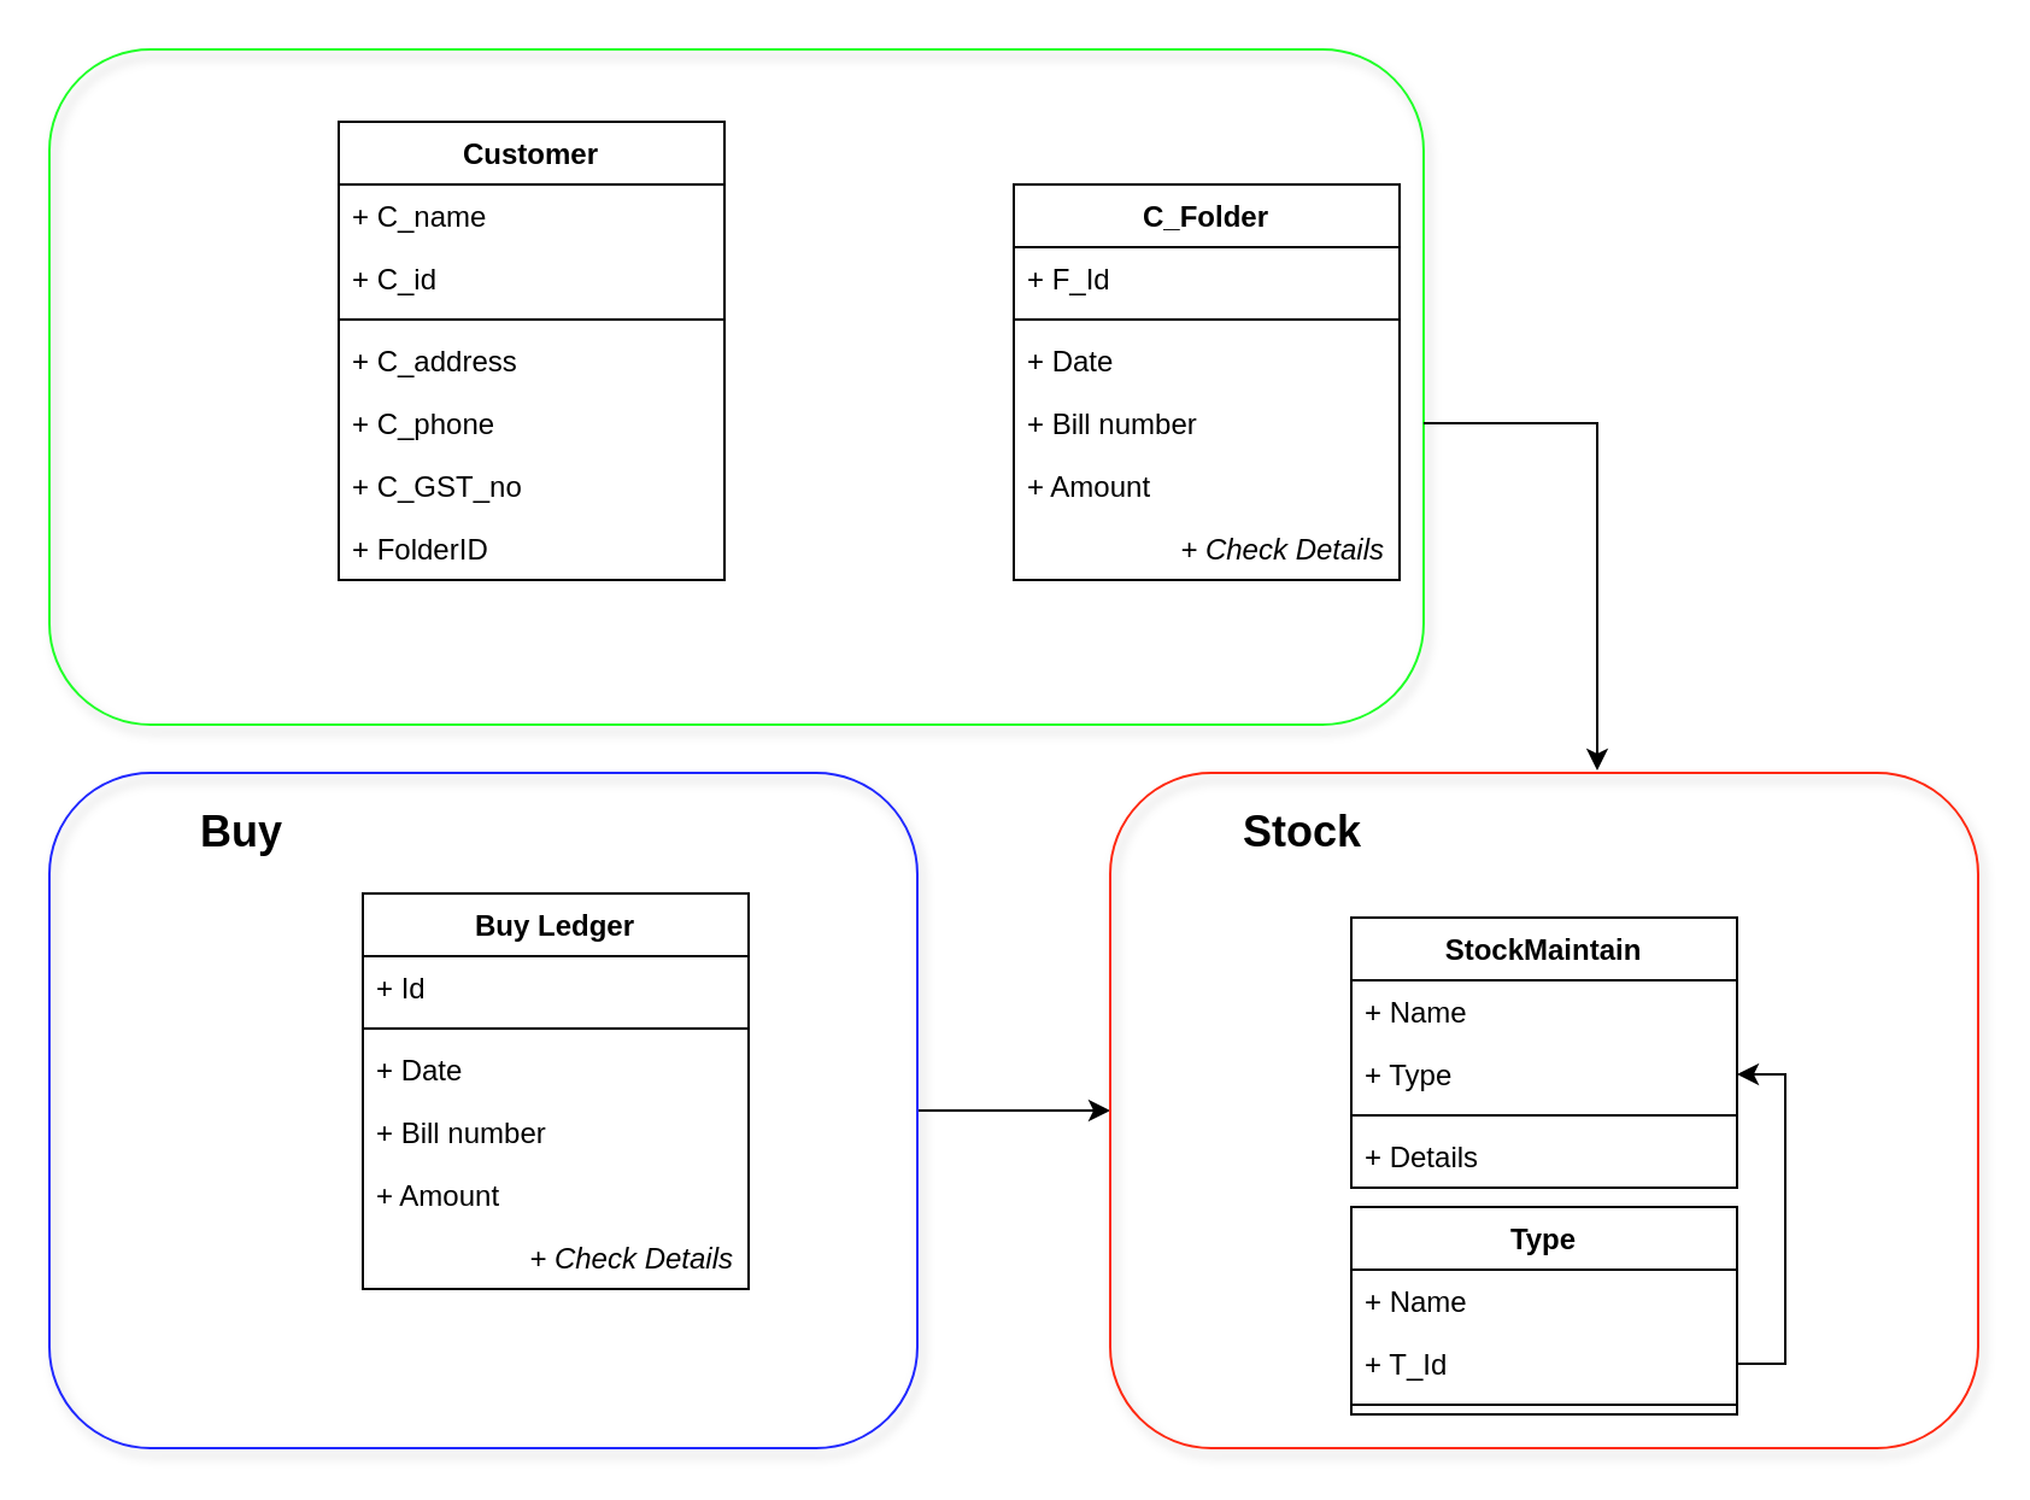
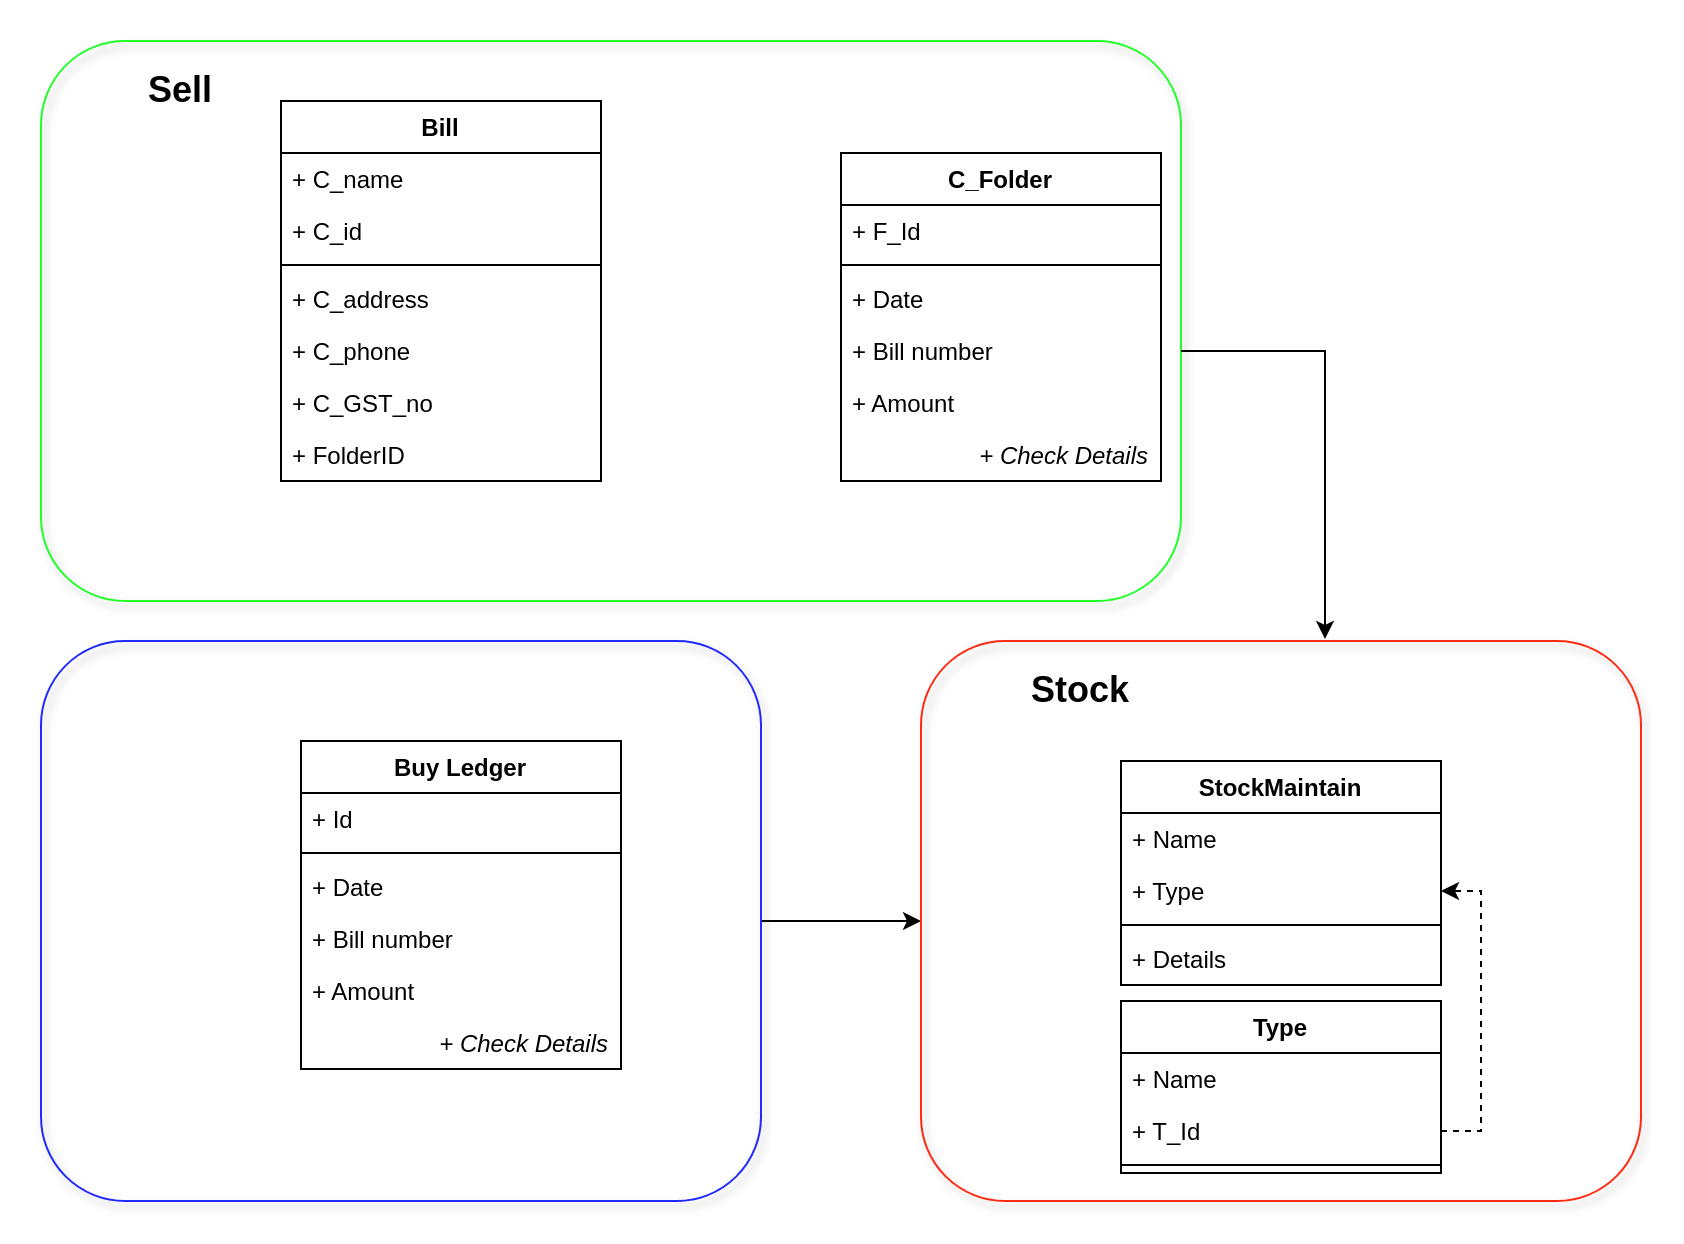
  <mxCell id="0" />
  <mxCell id="1" parent="0" />
  <mxCell id="2" value="" style="rounded=1;whiteSpace=wrap;html=1;sketch=0;fillColor=none;strokeColor=#21FF29;shadow=1;" vertex="1" parent="1"><mxGeometry x="20" y="20" width="570" height="280" as="geometry" /></mxCell>
- <mxCell id="3" value="Customer" style="swimlane;fontStyle=1;align=center;verticalAlign=top;childLayout=stackLayout;horizontal=1;startSize=26;horizontalStack=0;resizeParent=1;resizeParentMax=0;resizeLast=0;collapsible=1;marginBottom=0;" vertex="1" parent="1"><mxGeometry x="140" y="50" width="160" height="190" as="geometry" /></mxCell>
+ <mxCell id="3" value="Bill" style="swimlane;fontStyle=1;align=center;verticalAlign=top;childLayout=stackLayout;horizontal=1;startSize=26;horizontalStack=0;resizeParent=1;resizeParentMax=0;resizeLast=0;collapsible=1;marginBottom=0;" vertex="1" parent="1"><mxGeometry x="140" y="50" width="160" height="190" as="geometry" /></mxCell>
  <mxCell id="4" value="+ C_name" style="text;strokeColor=none;fillColor=none;align=left;verticalAlign=top;spacingLeft=4;spacingRight=4;overflow=hidden;rotatable=0;points=[[0,0.5],[1,0.5]];portConstraint=eastwest;" vertex="1" parent="3"><mxGeometry y="26" width="160" height="26" as="geometry" /></mxCell>
  <mxCell id="5" value="+ C_id" style="text;strokeColor=none;fillColor=none;align=left;verticalAlign=top;spacingLeft=4;spacingRight=4;overflow=hidden;rotatable=0;points=[[0,0.5],[1,0.5]];portConstraint=eastwest;" vertex="1" parent="3"><mxGeometry y="52" width="160" height="26" as="geometry" /></mxCell>
  <mxCell id="6" value="" style="line;strokeWidth=1;fillColor=none;align=left;verticalAlign=middle;spacingTop=-1;spacingLeft=3;spacingRight=3;rotatable=0;labelPosition=right;points=[];portConstraint=eastwest;strokeColor=inherit;" vertex="1" parent="3"><mxGeometry y="78" width="160" height="8" as="geometry" /></mxCell>
  <mxCell id="7" value="+ C_address" style="text;strokeColor=none;fillColor=none;align=left;verticalAlign=top;spacingLeft=4;spacingRight=4;overflow=hidden;rotatable=0;points=[[0,0.5],[1,0.5]];portConstraint=eastwest;" vertex="1" parent="3"><mxGeometry y="86" width="160" height="26" as="geometry" /></mxCell>
  <mxCell id="8" value="+ C_phone" style="text;strokeColor=none;fillColor=none;align=left;verticalAlign=top;spacingLeft=4;spacingRight=4;overflow=hidden;rotatable=0;points=[[0,0.5],[1,0.5]];portConstraint=eastwest;" vertex="1" parent="3"><mxGeometry y="112" width="160" height="26" as="geometry" /></mxCell>
  <mxCell id="9" value="+ C_GST_no" style="text;strokeColor=none;fillColor=none;align=left;verticalAlign=top;spacingLeft=4;spacingRight=4;overflow=hidden;rotatable=0;points=[[0,0.5],[1,0.5]];portConstraint=eastwest;" vertex="1" parent="3"><mxGeometry y="138" width="160" height="26" as="geometry" /></mxCell>
  <mxCell id="10" value="+ FolderID" style="text;strokeColor=none;fillColor=none;align=left;verticalAlign=top;spacingLeft=4;spacingRight=4;overflow=hidden;rotatable=0;points=[[0,0.5],[1,0.5]];portConstraint=eastwest;" vertex="1" parent="3"><mxGeometry y="164" width="160" height="26" as="geometry" /></mxCell>
  <mxCell id="11" value="C_Folder" style="swimlane;fontStyle=1;align=center;verticalAlign=top;childLayout=stackLayout;horizontal=1;startSize=26;horizontalStack=0;resizeParent=1;resizeParentMax=0;resizeLast=0;collapsible=1;marginBottom=0;" vertex="1" parent="1"><mxGeometry x="420" y="76" width="160" height="164" as="geometry" /></mxCell>
  <mxCell id="12" value="+ F_Id" style="text;strokeColor=none;fillColor=none;align=left;verticalAlign=top;spacingLeft=4;spacingRight=4;overflow=hidden;rotatable=0;points=[[0,0.5],[1,0.5]];portConstraint=eastwest;" vertex="1" parent="11"><mxGeometry y="26" width="160" height="26" as="geometry" /></mxCell>
  <mxCell id="13" value="" style="line;strokeWidth=1;fillColor=none;align=left;verticalAlign=middle;spacingTop=-1;spacingLeft=3;spacingRight=3;rotatable=0;labelPosition=right;points=[];portConstraint=eastwest;strokeColor=inherit;" vertex="1" parent="11"><mxGeometry y="52" width="160" height="8" as="geometry" /></mxCell>
  <mxCell id="14" value="+ Date" style="text;strokeColor=none;fillColor=none;align=left;verticalAlign=top;spacingLeft=4;spacingRight=4;overflow=hidden;rotatable=0;points=[[0,0.5],[1,0.5]];portConstraint=eastwest;" vertex="1" parent="11"><mxGeometry y="60" width="160" height="26" as="geometry" /></mxCell>
  <mxCell id="15" value="+ Bill number" style="text;strokeColor=none;fillColor=none;align=left;verticalAlign=top;spacingLeft=4;spacingRight=4;overflow=hidden;rotatable=0;points=[[0,0.5],[1,0.5]];portConstraint=eastwest;" vertex="1" parent="11"><mxGeometry y="86" width="160" height="26" as="geometry" /></mxCell>
  <mxCell id="16" value="+ Amount" style="text;strokeColor=none;fillColor=none;align=left;verticalAlign=top;spacingLeft=4;spacingRight=4;overflow=hidden;rotatable=0;points=[[0,0.5],[1,0.5]];portConstraint=eastwest;" vertex="1" parent="11"><mxGeometry y="112" width="160" height="26" as="geometry" /></mxCell>
  <mxCell id="17" value="+ Check Details" style="text;strokeColor=none;fillColor=none;align=right;verticalAlign=top;spacingLeft=4;spacingRight=4;overflow=hidden;rotatable=0;points=[[0,0.5],[1,0.5]];portConstraint=eastwest;sketch=0;fontStyle=2" vertex="1" parent="11"><mxGeometry y="138" width="160" height="26" as="geometry" /></mxCell>
+ <mxCell id="18" value="Sell" style="text;html=1;strokeColor=none;fillColor=none;align=center;verticalAlign=middle;whiteSpace=wrap;rounded=0;sketch=0;fontStyle=1;fontSize=18;" vertex="1" parent="1"><mxGeometry x="40" y="20" width="100" height="50" as="geometry" /></mxCell>
  <mxCell id="19" style="edgeStyle=orthogonalEdgeStyle;rounded=0;orthogonalLoop=1;jettySize=auto;html=1;entryX=0;entryY=0.5;entryDx=0;entryDy=0;fontSize=18;" edge="1" parent="1" source="20" target="29"><mxGeometry relative="1" as="geometry" /></mxCell>
  <mxCell id="20" value="" style="rounded=1;whiteSpace=wrap;html=1;sketch=0;fillColor=none;strokeColor=#2129FF;shadow=1;" vertex="1" parent="1"><mxGeometry x="20" y="320" width="360" height="280" as="geometry" /></mxCell>
- <mxCell id="21" value="Buy" style="text;html=1;strokeColor=none;fillColor=none;align=center;verticalAlign=middle;whiteSpace=wrap;rounded=0;sketch=0;fontStyle=1;fontSize=18;" vertex="1" parent="1"><mxGeometry x="50" y="320" width="100" height="50" as="geometry" /></mxCell>
  <mxCell id="22" value="Buy Ledger" style="swimlane;fontStyle=1;align=center;verticalAlign=top;childLayout=stackLayout;horizontal=1;startSize=26;horizontalStack=0;resizeParent=1;resizeParentMax=0;resizeLast=0;collapsible=1;marginBottom=0;" vertex="1" parent="1"><mxGeometry x="150" y="370" width="160" height="164" as="geometry" /></mxCell>
  <mxCell id="23" value="+ Id" style="text;strokeColor=none;fillColor=none;align=left;verticalAlign=top;spacingLeft=4;spacingRight=4;overflow=hidden;rotatable=0;points=[[0,0.5],[1,0.5]];portConstraint=eastwest;" vertex="1" parent="22"><mxGeometry y="26" width="160" height="26" as="geometry" /></mxCell>
  <mxCell id="24" value="" style="line;strokeWidth=1;fillColor=none;align=left;verticalAlign=middle;spacingTop=-1;spacingLeft=3;spacingRight=3;rotatable=0;labelPosition=right;points=[];portConstraint=eastwest;strokeColor=inherit;" vertex="1" parent="22"><mxGeometry y="52" width="160" height="8" as="geometry" /></mxCell>
  <mxCell id="25" value="+ Date" style="text;strokeColor=none;fillColor=none;align=left;verticalAlign=top;spacingLeft=4;spacingRight=4;overflow=hidden;rotatable=0;points=[[0,0.5],[1,0.5]];portConstraint=eastwest;" vertex="1" parent="22"><mxGeometry y="60" width="160" height="26" as="geometry" /></mxCell>
  <mxCell id="26" value="+ Bill number" style="text;strokeColor=none;fillColor=none;align=left;verticalAlign=top;spacingLeft=4;spacingRight=4;overflow=hidden;rotatable=0;points=[[0,0.5],[1,0.5]];portConstraint=eastwest;" vertex="1" parent="22"><mxGeometry y="86" width="160" height="26" as="geometry" /></mxCell>
  <mxCell id="27" value="+ Amount" style="text;strokeColor=none;fillColor=none;align=left;verticalAlign=top;spacingLeft=4;spacingRight=4;overflow=hidden;rotatable=0;points=[[0,0.5],[1,0.5]];portConstraint=eastwest;" vertex="1" parent="22"><mxGeometry y="112" width="160" height="26" as="geometry" /></mxCell>
  <mxCell id="28" value="+ Check Details" style="text;strokeColor=none;fillColor=none;align=right;verticalAlign=top;spacingLeft=4;spacingRight=4;overflow=hidden;rotatable=0;points=[[0,0.5],[1,0.5]];portConstraint=eastwest;sketch=0;fontStyle=2" vertex="1" parent="22"><mxGeometry y="138" width="160" height="26" as="geometry" /></mxCell>
  <mxCell id="29" value="" style="rounded=1;whiteSpace=wrap;html=1;sketch=0;fillColor=none;strokeColor=#FF2A12;shadow=1;" vertex="1" parent="1"><mxGeometry x="460" y="320" width="360" height="280" as="geometry" /></mxCell>
  <mxCell id="30" value="Stock" style="text;html=1;strokeColor=none;fillColor=none;align=center;verticalAlign=middle;whiteSpace=wrap;rounded=0;sketch=0;fontStyle=1;fontSize=18;" vertex="1" parent="1"><mxGeometry x="490" y="320" width="100" height="50" as="geometry" /></mxCell>
  <mxCell id="31" style="edgeStyle=orthogonalEdgeStyle;rounded=0;orthogonalLoop=1;jettySize=auto;html=1;fontSize=18;" edge="1" parent="1"><mxGeometry relative="1" as="geometry"><mxPoint x="590" y="175" as="sourcePoint" /><mxPoint x="662" y="319" as="targetPoint" /><Array as="points"><mxPoint x="662" y="175" /></Array></mxGeometry></mxCell>
  <mxCell id="32" value="StockMaintain" style="swimlane;fontStyle=1;align=center;verticalAlign=top;childLayout=stackLayout;horizontal=1;startSize=26;horizontalStack=0;resizeParent=1;resizeParentMax=0;resizeLast=0;collapsible=1;marginBottom=0;" vertex="1" parent="1"><mxGeometry x="560" y="380" width="160" height="112" as="geometry" /></mxCell>
  <mxCell id="33" value="+ Name" style="text;strokeColor=none;fillColor=none;align=left;verticalAlign=top;spacingLeft=4;spacingRight=4;overflow=hidden;rotatable=0;points=[[0,0.5],[1,0.5]];portConstraint=eastwest;" vertex="1" parent="32"><mxGeometry y="26" width="160" height="26" as="geometry" /></mxCell>
  <mxCell id="34" value="+ Type" style="text;strokeColor=none;fillColor=none;align=left;verticalAlign=top;spacingLeft=4;spacingRight=4;overflow=hidden;rotatable=0;points=[[0,0.5],[1,0.5]];portConstraint=eastwest;" vertex="1" parent="32"><mxGeometry y="52" width="160" height="26" as="geometry" /></mxCell>
  <mxCell id="35" value="" style="line;strokeWidth=1;fillColor=none;align=left;verticalAlign=middle;spacingTop=-1;spacingLeft=3;spacingRight=3;rotatable=0;labelPosition=right;points=[];portConstraint=eastwest;strokeColor=inherit;" vertex="1" parent="32"><mxGeometry y="78" width="160" height="8" as="geometry" /></mxCell>
  <mxCell id="36" value="+ Details" style="text;strokeColor=none;fillColor=none;align=left;verticalAlign=top;spacingLeft=4;spacingRight=4;overflow=hidden;rotatable=0;points=[[0,0.5],[1,0.5]];portConstraint=eastwest;" vertex="1" parent="32"><mxGeometry y="86" width="160" height="26" as="geometry" /></mxCell>
  <mxCell id="37" value="Type" style="swimlane;fontStyle=1;align=center;verticalAlign=top;childLayout=stackLayout;horizontal=1;startSize=26;horizontalStack=0;resizeParent=1;resizeParentMax=0;resizeLast=0;collapsible=1;marginBottom=0;" vertex="1" parent="1"><mxGeometry x="560" y="500" width="160" height="86" as="geometry" /></mxCell>
  <mxCell id="38" value="+ Name" style="text;strokeColor=none;fillColor=none;align=left;verticalAlign=top;spacingLeft=4;spacingRight=4;overflow=hidden;rotatable=0;points=[[0,0.5],[1,0.5]];portConstraint=eastwest;" vertex="1" parent="37"><mxGeometry y="26" width="160" height="26" as="geometry" /></mxCell>
  <mxCell id="39" value="+ T_Id" style="text;strokeColor=none;fillColor=none;align=left;verticalAlign=top;spacingLeft=4;spacingRight=4;overflow=hidden;rotatable=0;points=[[0,0.5],[1,0.5]];portConstraint=eastwest;" vertex="1" parent="37"><mxGeometry y="52" width="160" height="26" as="geometry" /></mxCell>
  <mxCell id="40" value="" style="line;strokeWidth=1;fillColor=none;align=left;verticalAlign=middle;spacingTop=-1;spacingLeft=3;spacingRight=3;rotatable=0;labelPosition=right;points=[];portConstraint=eastwest;strokeColor=inherit;" vertex="1" parent="37"><mxGeometry y="78" width="160" height="8" as="geometry" /></mxCell>
- <mxCell id="41" style="edgeStyle=orthogonalEdgeStyle;rounded=0;orthogonalLoop=1;jettySize=auto;html=1;entryX=1;entryY=0.5;entryDx=0;entryDy=0;fontSize=18;" edge="1" parent="1" source="39" target="34"><mxGeometry relative="1" as="geometry"><Array as="points"><mxPoint x="740" y="565" /><mxPoint x="740" y="445" /></Array></mxGeometry></mxCell>
+ <mxCell id="41" style="edgeStyle=orthogonalEdgeStyle;rounded=0;orthogonalLoop=1;jettySize=auto;html=1;entryX=1;entryY=0.5;entryDx=0;entryDy=0;fontSize=18;dashed=1;" edge="1" parent="1" source="39" target="34"><mxGeometry relative="1" as="geometry"><Array as="points"><mxPoint x="740" y="565" /><mxPoint x="740" y="445" /></Array></mxGeometry></mxCell>
